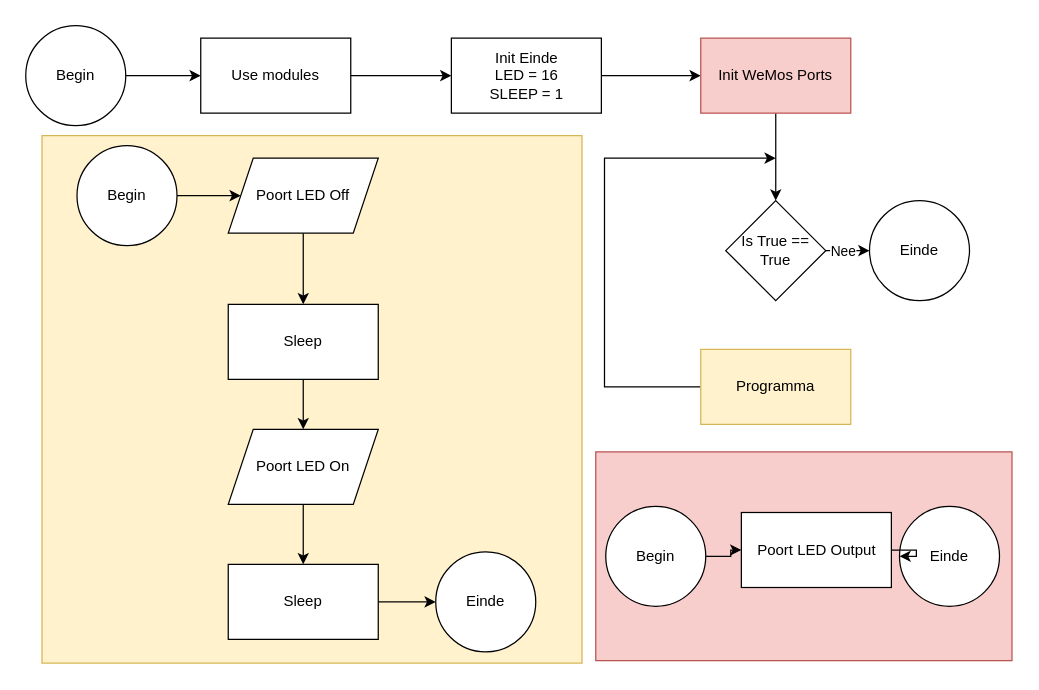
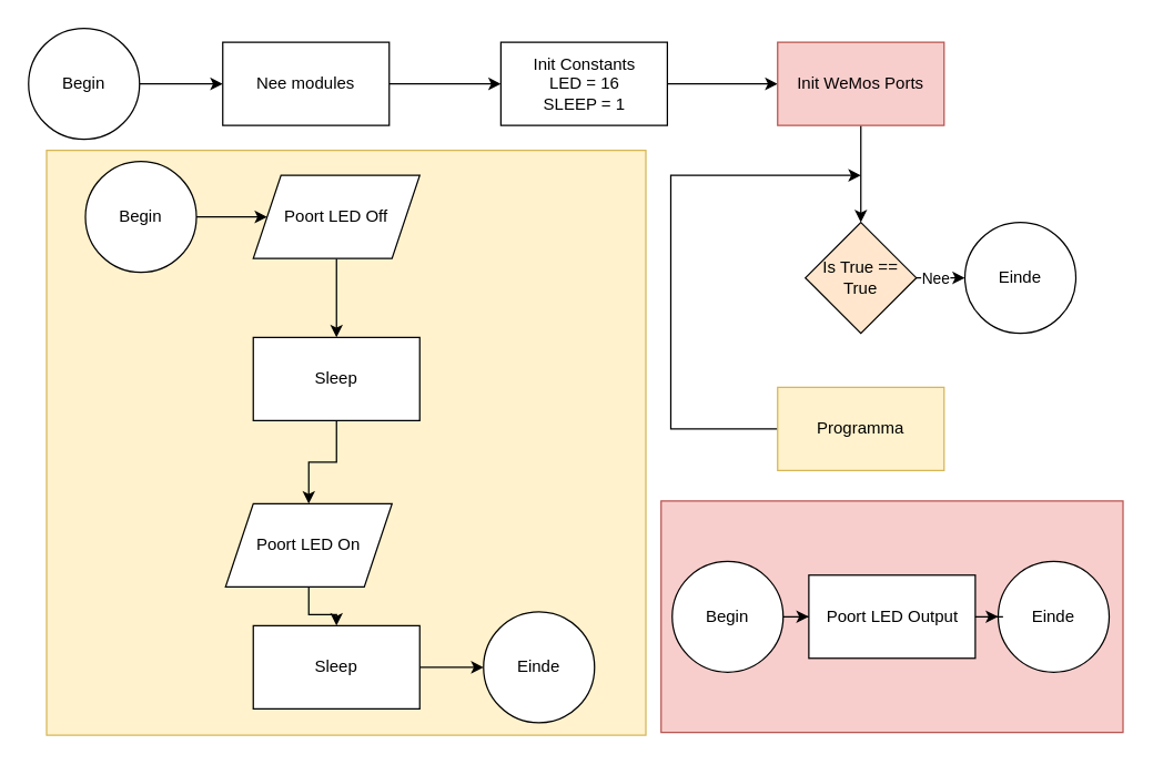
  <mxCell id="0" />
  <mxCell id="1" parent="0" />
  <mxCell id="2" value="" style="rounded=0;whiteSpace=wrap;html=1;fillColor=#fff2cc;strokeColor=#d6b656;" parent="1" vertex="1"><mxGeometry x="33" y="108" width="432" height="422" as="geometry" /></mxCell>
  <mxCell id="3" value="" style="edgeStyle=orthogonalEdgeStyle;rounded=0;orthogonalLoop=1;jettySize=auto;html=1;" parent="1" source="4" target="6" edge="1"><mxGeometry relative="1" as="geometry" /></mxCell>
  <mxCell id="4" value="Begin" style="ellipse;whiteSpace=wrap;html=1;aspect=fixed;" parent="1" vertex="1"><mxGeometry x="20" y="20" width="80" height="80" as="geometry" /></mxCell>
  <mxCell id="5" value="" style="edgeStyle=orthogonalEdgeStyle;rounded=0;orthogonalLoop=1;jettySize=auto;html=1;" parent="1" source="6" target="8" edge="1"><mxGeometry relative="1" as="geometry" /></mxCell>
- <mxCell id="6" value="Use modules" style="whiteSpace=wrap;html=1;" parent="1" vertex="1"><mxGeometry x="160" y="30" width="120" height="60" as="geometry" /></mxCell>
+ <mxCell id="6" value="Nee modules" style="whiteSpace=wrap;html=1;" parent="1" vertex="1"><mxGeometry x="160" y="30" width="120" height="60" as="geometry" /></mxCell>
  <mxCell id="7" value="" style="edgeStyle=orthogonalEdgeStyle;rounded=0;orthogonalLoop=1;jettySize=auto;html=1;" parent="1" source="8" target="10" edge="1"><mxGeometry relative="1" as="geometry" /></mxCell>
- <mxCell id="8" value="Init Einde&lt;br&gt;LED = 16&lt;br&gt;SLEEP = 1" style="whiteSpace=wrap;html=1;" parent="1" vertex="1"><mxGeometry x="360.5" y="30" width="120" height="60" as="geometry" /></mxCell>
+ <mxCell id="8" value="Init Constants&lt;br&gt;LED = 16&lt;br&gt;SLEEP = 1" style="whiteSpace=wrap;html=1;" parent="1" vertex="1"><mxGeometry x="360.5" y="30" width="120" height="60" as="geometry" /></mxCell>
  <mxCell id="9" value="" style="edgeStyle=orthogonalEdgeStyle;rounded=0;orthogonalLoop=1;jettySize=auto;html=1;" parent="1" source="10" target="13" edge="1"><mxGeometry relative="1" as="geometry" /></mxCell>
  <mxCell id="10" value="Init WeMos Ports" style="whiteSpace=wrap;html=1;fillColor=#f8cecc;strokeColor=#b85450;" parent="1" vertex="1"><mxGeometry x="560" y="30" width="120" height="60" as="geometry" /></mxCell>
  <mxCell id="11" value="" style="edgeStyle=orthogonalEdgeStyle;rounded=0;orthogonalLoop=1;jettySize=auto;html=1;" parent="1" source="13" target="14" edge="1"><mxGeometry relative="1" as="geometry" /></mxCell>
  <mxCell id="12" value="Nee" style="edgeLabel;html=1;align=center;verticalAlign=middle;resizable=0;points=[];" parent="11" vertex="1" connectable="0"><mxGeometry x="-0.422" relative="1" as="geometry"><mxPoint as="offset" /></mxGeometry></mxCell>
- <mxCell id="13" value="Is True == True" style="rhombus;whiteSpace=wrap;html=1;" parent="1" vertex="1"><mxGeometry x="580" y="160" width="80" height="80" as="geometry" /></mxCell>
+ <mxCell id="13" value="Is True == True" style="rhombus;whiteSpace=wrap;html=1;fillColor=#ffe6cc;" parent="1" vertex="1"><mxGeometry x="580" y="160" width="80" height="80" as="geometry" /></mxCell>
  <mxCell id="14" value="Einde" style="ellipse;whiteSpace=wrap;html=1;aspect=fixed;" parent="1" vertex="1"><mxGeometry x="695" y="160" width="80" height="80" as="geometry" /></mxCell>
  <mxCell id="15" style="edgeStyle=orthogonalEdgeStyle;rounded=0;orthogonalLoop=1;jettySize=auto;html=1;" parent="1" source="16" edge="1"><mxGeometry relative="1" as="geometry"><mxPoint x="620" y="126" as="targetPoint" /><Array as="points"><mxPoint x="483" y="309" /><mxPoint x="483" y="126" /></Array></mxGeometry></mxCell>
  <mxCell id="16" value="Programma" style="whiteSpace=wrap;html=1;fillColor=#fff2cc;strokeColor=#d6b656;" parent="1" vertex="1"><mxGeometry x="560" y="279" width="120" height="60" as="geometry" /></mxCell>
  <mxCell id="17" value="" style="edgeStyle=orthogonalEdgeStyle;rounded=0;orthogonalLoop=1;jettySize=auto;html=1;" parent="1" source="18" target="21" edge="1"><mxGeometry relative="1" as="geometry" /></mxCell>
  <mxCell id="18" value="Begin" style="ellipse;whiteSpace=wrap;html=1;aspect=fixed;" parent="1" vertex="1"><mxGeometry x="61" y="116" width="80" height="80" as="geometry" /></mxCell>
  <mxCell id="19" value="Einde" style="ellipse;whiteSpace=wrap;html=1;aspect=fixed;" parent="1" vertex="1"><mxGeometry x="348" y="441" width="80" height="80" as="geometry" /></mxCell>
  <mxCell id="20" value="" style="edgeStyle=orthogonalEdgeStyle;rounded=0;orthogonalLoop=1;jettySize=auto;html=1;" parent="1" source="21" target="25" edge="1"><mxGeometry relative="1" as="geometry" /></mxCell>
  <mxCell id="21" value="Poort LED Off" style="shape=parallelogram;perimeter=parallelogramPerimeter;whiteSpace=wrap;html=1;fixedSize=1;" parent="1" vertex="1"><mxGeometry x="182" y="126" width="120" height="60" as="geometry" /></mxCell>
  <mxCell id="22" value="" style="edgeStyle=orthogonalEdgeStyle;rounded=0;orthogonalLoop=1;jettySize=auto;html=1;" parent="1" source="23" target="27" edge="1"><mxGeometry relative="1" as="geometry" /></mxCell>
- <mxCell id="23" value="Poort LED On" style="shape=parallelogram;perimeter=parallelogramPerimeter;whiteSpace=wrap;html=1;fixedSize=1;" parent="1" vertex="1"><mxGeometry x="182" y="343" width="120" height="60" as="geometry" /></mxCell>
+ <mxCell id="23" value="Poort LED On" style="shape=parallelogram;perimeter=parallelogramPerimeter;whiteSpace=wrap;html=1;fixedSize=1;" parent="1" vertex="1"><mxGeometry x="162" y="363" width="120" height="60" as="geometry" /></mxCell>
  <mxCell id="24" value="" style="edgeStyle=orthogonalEdgeStyle;rounded=0;orthogonalLoop=1;jettySize=auto;html=1;" parent="1" source="25" target="23" edge="1"><mxGeometry relative="1" as="geometry" /></mxCell>
  <mxCell id="25" value="Sleep" style="rounded=0;whiteSpace=wrap;html=1;" parent="1" vertex="1"><mxGeometry x="182" y="243" width="120" height="60" as="geometry" /></mxCell>
  <mxCell id="26" value="" style="edgeStyle=orthogonalEdgeStyle;rounded=0;orthogonalLoop=1;jettySize=auto;html=1;" parent="1" source="27" target="19" edge="1"><mxGeometry relative="1" as="geometry" /></mxCell>
  <mxCell id="27" value="Sleep" style="rounded=0;whiteSpace=wrap;html=1;" parent="1" vertex="1"><mxGeometry x="182" y="451" width="120" height="60" as="geometry" /></mxCell>
  <mxCell id="28" value="" style="rounded=0;whiteSpace=wrap;html=1;fillColor=#f8cecc;strokeColor=#b85450;" parent="1" vertex="1"><mxGeometry x="476" y="361" width="333" height="167" as="geometry" /></mxCell>
  <mxCell id="29" value="" style="edgeStyle=orthogonalEdgeStyle;rounded=0;orthogonalLoop=1;jettySize=auto;html=1;" parent="1" source="30" target="33" edge="1"><mxGeometry relative="1" as="geometry" /></mxCell>
  <mxCell id="30" value="Begin" style="ellipse;whiteSpace=wrap;html=1;aspect=fixed;" parent="1" vertex="1"><mxGeometry x="484" y="404.5" width="80" height="80" as="geometry" /></mxCell>
  <mxCell id="31" value="Einde" style="ellipse;whiteSpace=wrap;html=1;aspect=fixed;" parent="1" vertex="1"><mxGeometry x="719" y="404.5" width="80" height="80" as="geometry" /></mxCell>
  <mxCell id="32" style="edgeStyle=orthogonalEdgeStyle;rounded=0;orthogonalLoop=1;jettySize=auto;html=1;entryX=0;entryY=0.5;entryDx=0;entryDy=0;" parent="1" source="33" target="31" edge="1"><mxGeometry relative="1" as="geometry" /></mxCell>
- <mxCell id="33" value="Poort LED Output" style="whiteSpace=wrap;html=1;" parent="1" vertex="1"><mxGeometry x="592.5" y="409.5" width="120" height="60" as="geometry" /></mxCell>
+ <mxCell id="33" value="Poort LED Output" style="whiteSpace=wrap;html=1;" parent="1" vertex="1"><mxGeometry x="582.5" y="414.5" width="120" height="60" as="geometry" /></mxCell>
